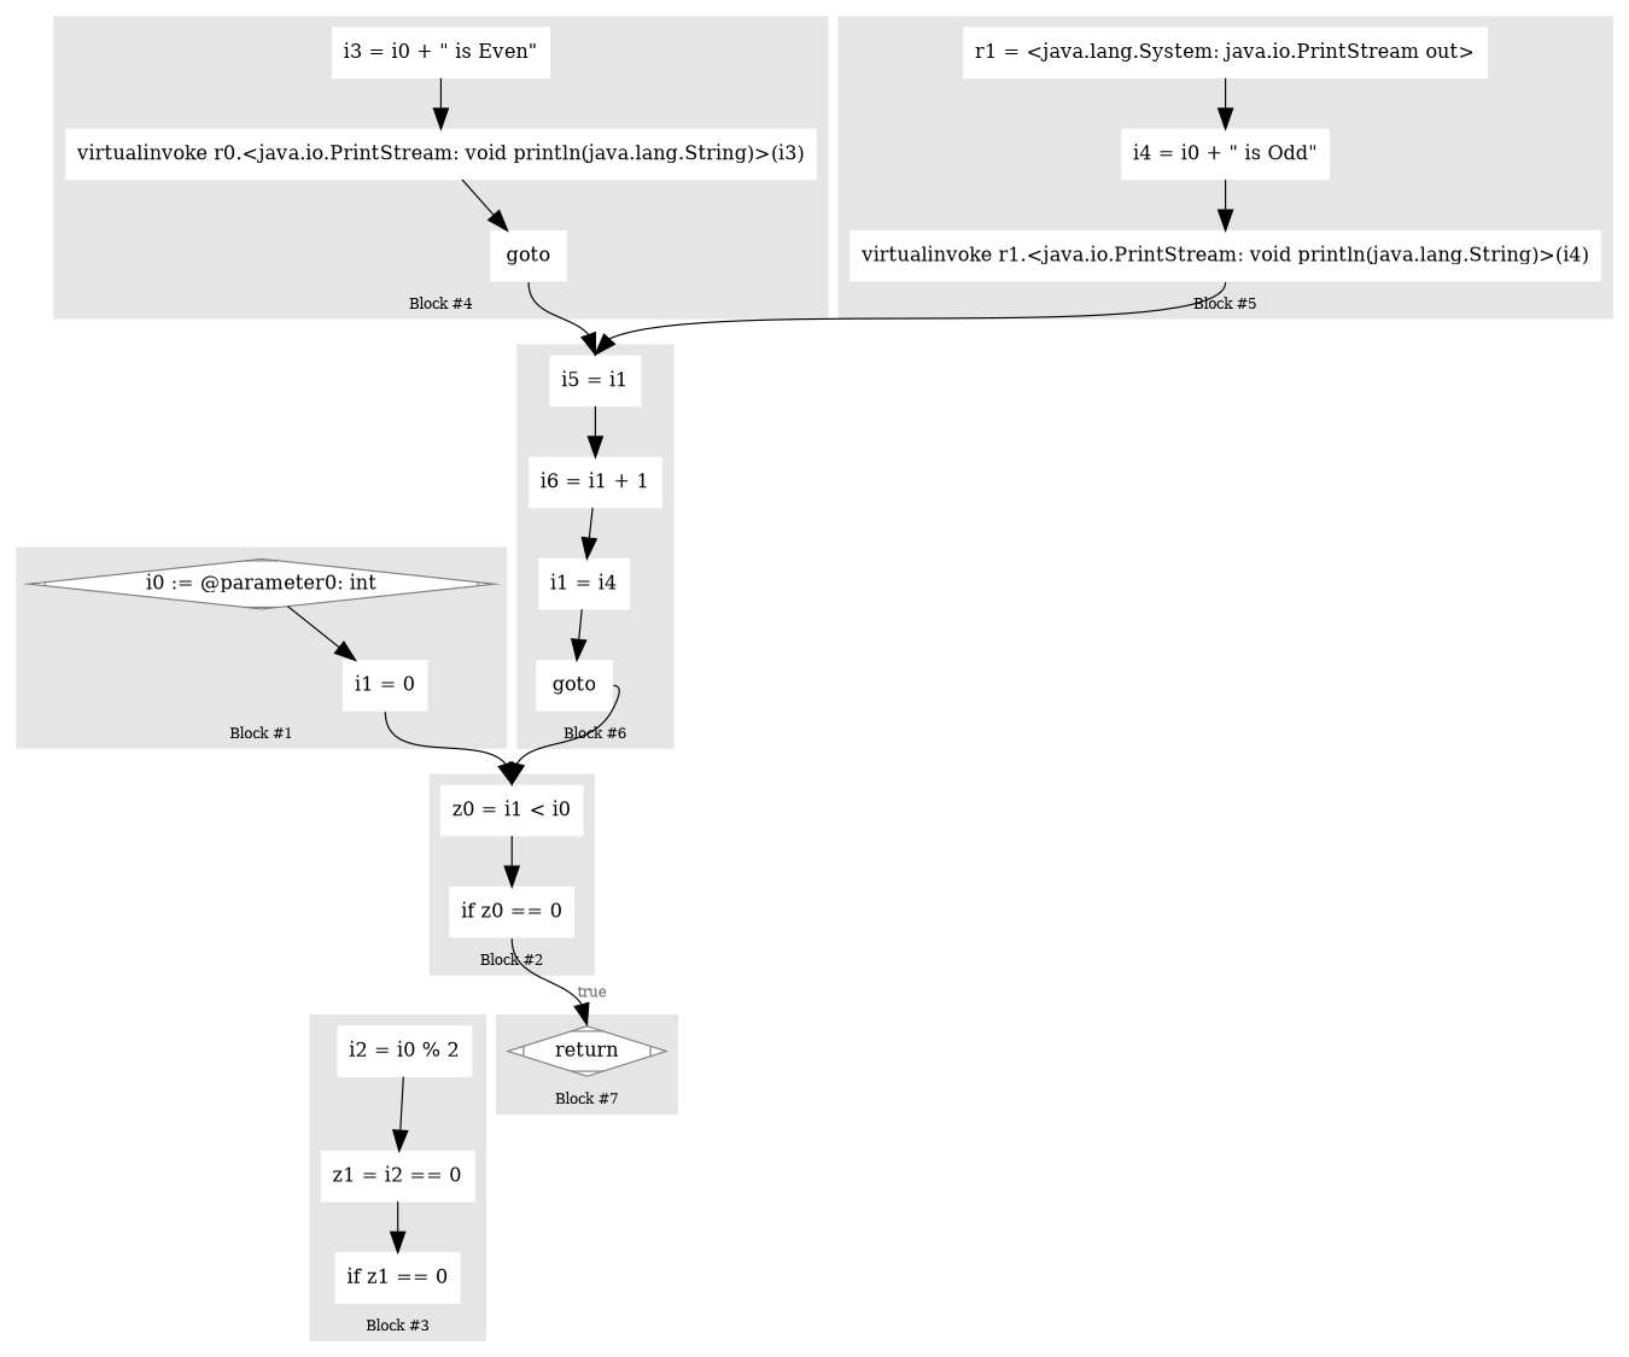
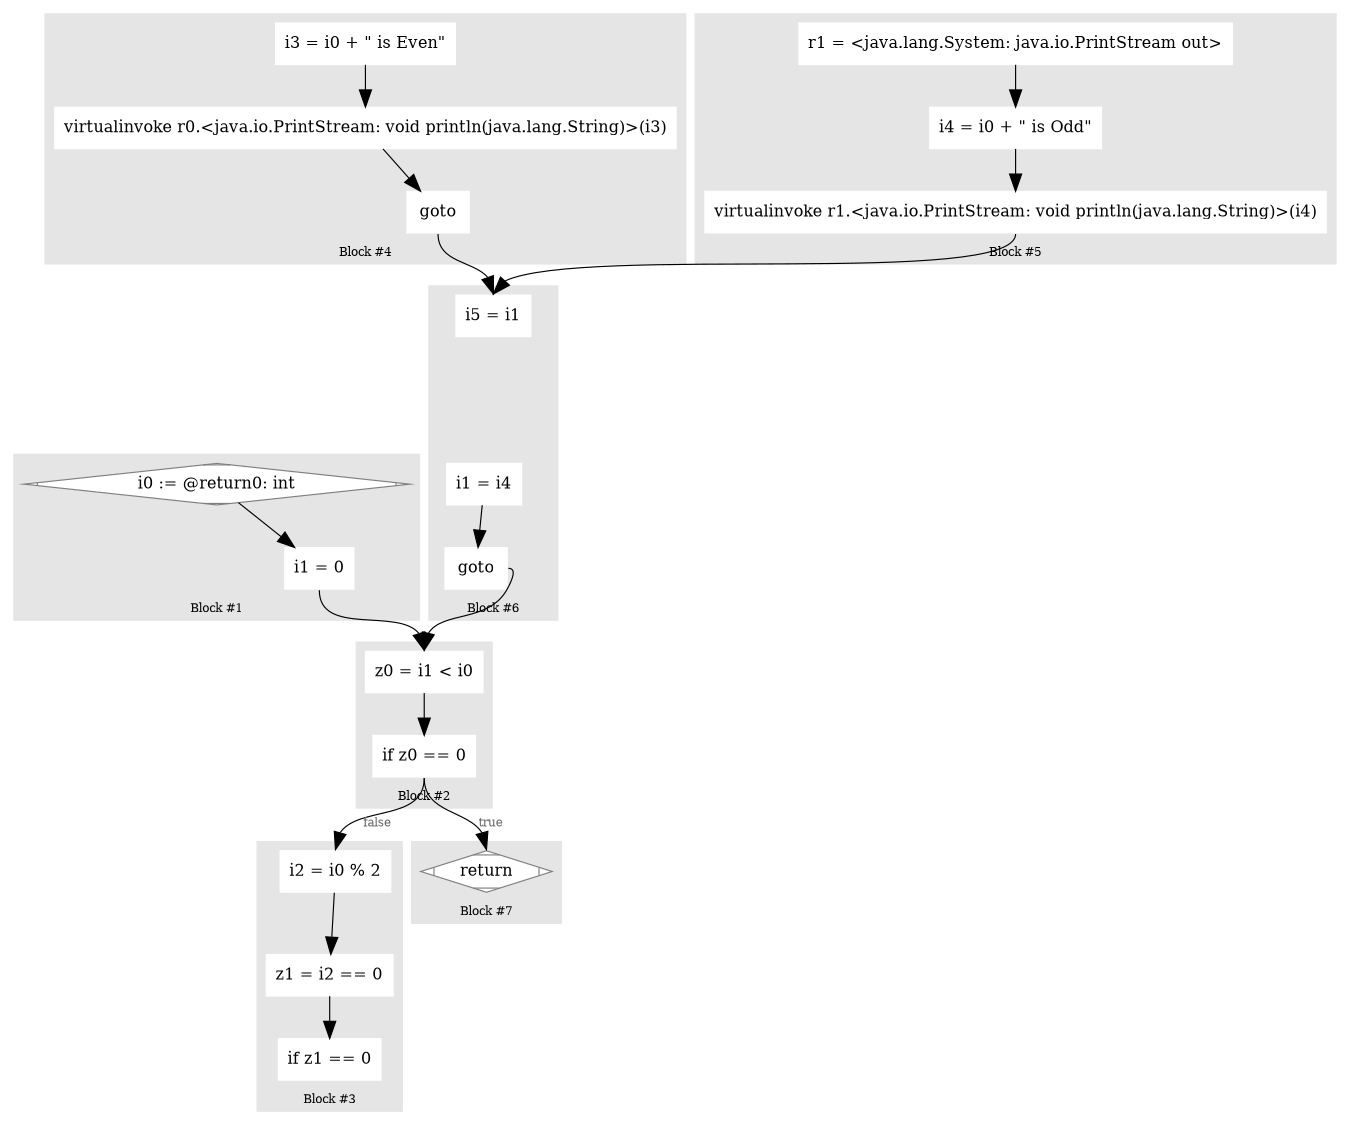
  digraph {
    color=gray90
    compound=true
    fontsize=10
    labelloc=b
    style=filled
    node [color=white shape=box style=filled]
    edge [arrowsize=1.5 fontcolor=grey40 fontsize=10]
-   n1 [color=grey50 fillcolor=white label="i0 := @parameter0: int" shape=Mdiamond]
+   n1 [color=grey50 fillcolor=white label="i0 := @return0: int" shape=Mdiamond]
    n2 [label="i1 = 0"]
    n3 [label="z0 = i1 &lt; i0"]
    n4 [label="if z0 == 0"]
    n5 [label="i2 = i0 % 2"]
    n6 [label="z1 = i2 == 0"]
    n7 [label="if z1 == 0"]
    n8 [label="i3 = i0 + &quot; is Even&quot;"]
    n9 [label="virtualinvoke r0.&lt;java.io.PrintStream: void println(java.lang.String)&gt;(i3)"]
    n10 [label=goto]
    n11 [label="r1 = &lt;java.lang.System: java.io.PrintStream out&gt;"]
    n12 [label="i4 = i0 + &quot; is Odd&quot;"]
    n13 [label="virtualinvoke r1.&lt;java.io.PrintStream: void println(java.lang.String)&gt;(i4)"]
    n14 [label="i5 = i1"]
-   n15 [label="i6 = i1 + 1"]
    n16 [label="i1 = i4"]
    n17 [label=goto]
    n18 [color=grey50 fillcolor=white label=return shape=Mdiamond]
    subgraph cluster_1 {
      label="Block #1"
      n1
      n2
    }
    subgraph cluster_2 {
      label="Block #2"
      n3
      n4
    }
    subgraph cluster_3 {
      label="Block #3"
      n5
      n6
      n7
    }
    subgraph cluster_4 {
      label="Block #4"
      n8
      n9
      n10
    }
    subgraph cluster_5 {
      label="Block #5"
      n11
      n12
      n13
    }
    subgraph cluster_6 {
      label="Block #6"
      n14
-     n15
      n16
      n17
    }
    subgraph cluster_7 {
      label="Block #7"
      n18
    }
    n1 -> n2
    n2 -> n3 [headport=n tailport=s]
    n3 -> n4
+   n4 -> n5 [headport=n label=false tailport=s]
    n4 -> n18 [headport=n label=true tailport=s]
    n5 -> n6
    n6 -> n7
    n8 -> n9
    n9 -> n10
    n10 -> n14 [headport=n tailport=s]
    n11 -> n12
    n12 -> n13
    n13 -> n14 [headport=n tailport=s]
-   n14 -> n15
-   n15 -> n16
    n16 -> n17
    n17 -> n3 [headport=n tailport=e]
  }
